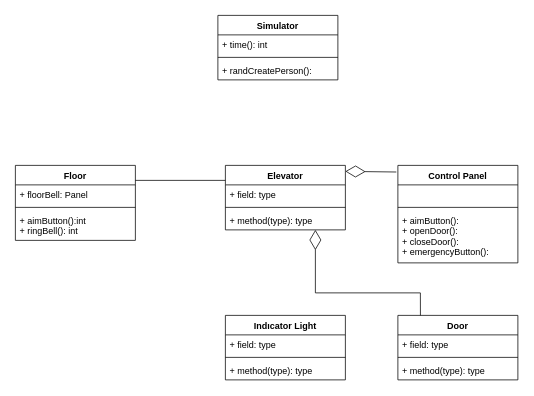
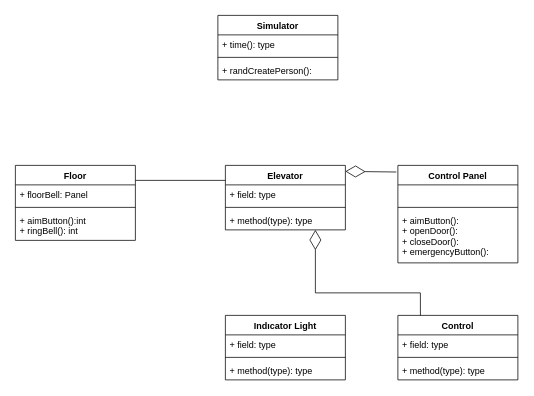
  <mxCell id="0" />
  <mxCell id="1" parent="0" />
  <mxCell id="2" value="Elevator" style="swimlane;fontStyle=1;align=center;verticalAlign=top;childLayout=stackLayout;horizontal=1;startSize=26;horizontalStack=0;resizeParent=1;resizeParentMax=0;resizeLast=0;collapsible=1;marginBottom=0;" parent="1" vertex="1"><mxGeometry x="300" y="220" width="160" height="86" as="geometry" /></mxCell>
  <mxCell id="3" value="+ field: type" style="text;strokeColor=none;fillColor=none;align=left;verticalAlign=top;spacingLeft=4;spacingRight=4;overflow=hidden;rotatable=0;points=[[0,0.5],[1,0.5]];portConstraint=eastwest;" parent="2" vertex="1"><mxGeometry y="26" width="160" height="26" as="geometry" /></mxCell>
  <mxCell id="4" value="" style="line;strokeWidth=1;fillColor=none;align=left;verticalAlign=middle;spacingTop=-1;spacingLeft=3;spacingRight=3;rotatable=0;labelPosition=right;points=[];portConstraint=eastwest;" parent="2" vertex="1"><mxGeometry y="52" width="160" height="8" as="geometry" /></mxCell>
  <mxCell id="5" value="+ method(type): type" style="text;strokeColor=none;fillColor=none;align=left;verticalAlign=top;spacingLeft=4;spacingRight=4;overflow=hidden;rotatable=0;points=[[0,0.5],[1,0.5]];portConstraint=eastwest;" parent="2" vertex="1"><mxGeometry y="60" width="160" height="26" as="geometry" /></mxCell>
- <mxCell id="6" value="Door" style="swimlane;fontStyle=1;align=center;verticalAlign=top;childLayout=stackLayout;horizontal=1;startSize=26;horizontalStack=0;resizeParent=1;resizeParentMax=0;resizeLast=0;collapsible=1;marginBottom=0;" parent="1" vertex="1"><mxGeometry x="530" y="420" width="160" height="86" as="geometry" /></mxCell>
+ <mxCell id="6" value="Control" style="swimlane;fontStyle=1;align=center;verticalAlign=top;childLayout=stackLayout;horizontal=1;startSize=26;horizontalStack=0;resizeParent=1;resizeParentMax=0;resizeLast=0;collapsible=1;marginBottom=0;" parent="1" vertex="1"><mxGeometry x="530" y="420" width="160" height="86" as="geometry" /></mxCell>
  <mxCell id="7" value="+ field: type" style="text;strokeColor=none;fillColor=none;align=left;verticalAlign=top;spacingLeft=4;spacingRight=4;overflow=hidden;rotatable=0;points=[[0,0.5],[1,0.5]];portConstraint=eastwest;" parent="6" vertex="1"><mxGeometry y="26" width="160" height="26" as="geometry" /></mxCell>
  <mxCell id="8" value="" style="line;strokeWidth=1;fillColor=none;align=left;verticalAlign=middle;spacingTop=-1;spacingLeft=3;spacingRight=3;rotatable=0;labelPosition=right;points=[];portConstraint=eastwest;" parent="6" vertex="1"><mxGeometry y="52" width="160" height="8" as="geometry" /></mxCell>
  <mxCell id="9" value="+ method(type): type" style="text;strokeColor=none;fillColor=none;align=left;verticalAlign=top;spacingLeft=4;spacingRight=4;overflow=hidden;rotatable=0;points=[[0,0.5],[1,0.5]];portConstraint=eastwest;" parent="6" vertex="1"><mxGeometry y="60" width="160" height="26" as="geometry" /></mxCell>
  <mxCell id="10" value="Indıcator Light" style="swimlane;fontStyle=1;align=center;verticalAlign=top;childLayout=stackLayout;horizontal=1;startSize=26;horizontalStack=0;resizeParent=1;resizeParentMax=0;resizeLast=0;collapsible=1;marginBottom=0;" parent="1" vertex="1"><mxGeometry x="300" y="420" width="160" height="86" as="geometry" /></mxCell>
  <mxCell id="11" value="+ field: type" style="text;strokeColor=none;fillColor=none;align=left;verticalAlign=top;spacingLeft=4;spacingRight=4;overflow=hidden;rotatable=0;points=[[0,0.5],[1,0.5]];portConstraint=eastwest;" parent="10" vertex="1"><mxGeometry y="26" width="160" height="26" as="geometry" /></mxCell>
  <mxCell id="12" value="" style="line;strokeWidth=1;fillColor=none;align=left;verticalAlign=middle;spacingTop=-1;spacingLeft=3;spacingRight=3;rotatable=0;labelPosition=right;points=[];portConstraint=eastwest;" parent="10" vertex="1"><mxGeometry y="52" width="160" height="8" as="geometry" /></mxCell>
  <mxCell id="13" value="+ method(type): type" style="text;strokeColor=none;fillColor=none;align=left;verticalAlign=top;spacingLeft=4;spacingRight=4;overflow=hidden;rotatable=0;points=[[0,0.5],[1,0.5]];portConstraint=eastwest;" parent="10" vertex="1"><mxGeometry y="60" width="160" height="26" as="geometry" /></mxCell>
  <mxCell id="14" value="Control Panel" style="swimlane;fontStyle=1;align=center;verticalAlign=top;childLayout=stackLayout;horizontal=1;startSize=26;horizontalStack=0;resizeParent=1;resizeParentMax=0;resizeLast=0;collapsible=1;marginBottom=0;" parent="1" vertex="1"><mxGeometry x="530" y="220" width="160" height="130" as="geometry" /></mxCell>
  <mxCell id="15" value=" " style="text;strokeColor=none;fillColor=none;align=left;verticalAlign=top;spacingLeft=4;spacingRight=4;overflow=hidden;rotatable=0;points=[[0,0.5],[1,0.5]];portConstraint=eastwest;" parent="14" vertex="1"><mxGeometry y="26" width="160" height="26" as="geometry" /></mxCell>
  <mxCell id="16" value="" style="line;strokeWidth=1;fillColor=none;align=left;verticalAlign=middle;spacingTop=-1;spacingLeft=3;spacingRight=3;rotatable=0;labelPosition=right;points=[];portConstraint=eastwest;" parent="14" vertex="1"><mxGeometry y="52" width="160" height="8" as="geometry" /></mxCell>
  <mxCell id="17" value="+ aimButton():&#10;+ openDoor():&#10;+ closeDoor():&#10;+ emergencyButton():" style="text;strokeColor=none;fillColor=none;align=left;verticalAlign=top;spacingLeft=4;spacingRight=4;overflow=hidden;rotatable=0;points=[[0,0.5],[1,0.5]];portConstraint=eastwest;" parent="14" vertex="1"><mxGeometry y="60" width="160" height="70" as="geometry" /></mxCell>
  <mxCell id="18" value="" style="endArrow=diamondThin;endFill=0;endSize=24;html=1;rounded=0;entryX=0.5;entryY=1;entryDx=0;entryDy=0;exitX=0.188;exitY=0;exitDx=0;exitDy=0;exitPerimeter=0;" parent="1" source="6" edge="1"><mxGeometry width="160" relative="1" as="geometry"><mxPoint x="420" y="420" as="sourcePoint" /><mxPoint x="420" y="306" as="targetPoint" /><Array as="points"><mxPoint x="560" y="390" /><mxPoint x="420" y="390" /></Array></mxGeometry></mxCell>
  <mxCell id="19" value="" style="endArrow=diamondThin;endFill=0;endSize=24;html=1;rounded=0;entryX=0.5;entryY=1;entryDx=0;entryDy=0;exitX=-0.013;exitY=0.068;exitDx=0;exitDy=0;exitPerimeter=0;" parent="1" source="14" edge="1"><mxGeometry width="160" relative="1" as="geometry"><mxPoint x="460" y="342" as="sourcePoint" /><mxPoint x="460" y="228" as="targetPoint" /></mxGeometry></mxCell>
  <mxCell id="20" value="Floor" style="swimlane;fontStyle=1;align=center;verticalAlign=top;childLayout=stackLayout;horizontal=1;startSize=26;horizontalStack=0;resizeParent=1;resizeParentMax=0;resizeLast=0;collapsible=1;marginBottom=0;" parent="1" vertex="1"><mxGeometry x="20" y="220" width="160" height="100" as="geometry" /></mxCell>
  <mxCell id="21" value="+ floorBell: Panel" style="text;strokeColor=none;fillColor=none;align=left;verticalAlign=top;spacingLeft=4;spacingRight=4;overflow=hidden;rotatable=0;points=[[0,0.5],[1,0.5]];portConstraint=eastwest;" parent="20" vertex="1"><mxGeometry y="26" width="160" height="26" as="geometry" /></mxCell>
  <mxCell id="22" value="" style="line;strokeWidth=1;fillColor=none;align=left;verticalAlign=middle;spacingTop=-1;spacingLeft=3;spacingRight=3;rotatable=0;labelPosition=right;points=[];portConstraint=eastwest;" parent="20" vertex="1"><mxGeometry y="52" width="160" height="8" as="geometry" /></mxCell>
  <mxCell id="23" value="+ aimButton():int&#10;+ ringBell(): int" style="text;strokeColor=none;fillColor=none;align=left;verticalAlign=top;spacingLeft=4;spacingRight=4;overflow=hidden;rotatable=0;points=[[0,0.5],[1,0.5]];portConstraint=eastwest;" parent="20" vertex="1"><mxGeometry y="60" width="160" height="40" as="geometry" /></mxCell>
  <mxCell id="24" value="" style="endArrow=none;html=1;rounded=0;" parent="1" edge="1"><mxGeometry relative="1" as="geometry"><mxPoint x="180" y="240" as="sourcePoint" /><mxPoint x="300" y="240" as="targetPoint" /></mxGeometry></mxCell>
  <mxCell id="25" value="Simulator" style="swimlane;fontStyle=1;align=center;verticalAlign=top;childLayout=stackLayout;horizontal=1;startSize=26;horizontalStack=0;resizeParent=1;resizeParentMax=0;resizeLast=0;collapsible=1;marginBottom=0;" parent="1" vertex="1"><mxGeometry x="290" y="20" width="160" height="86" as="geometry" /></mxCell>
- <mxCell id="26" value="+ time(): int" style="text;strokeColor=none;fillColor=none;align=left;verticalAlign=top;spacingLeft=4;spacingRight=4;overflow=hidden;rotatable=0;points=[[0,0.5],[1,0.5]];portConstraint=eastwest;" parent="25" vertex="1"><mxGeometry y="26" width="160" height="26" as="geometry" /></mxCell>
+ <mxCell id="26" value="+ time(): type" style="text;strokeColor=none;fillColor=none;align=left;verticalAlign=top;spacingLeft=4;spacingRight=4;overflow=hidden;rotatable=0;points=[[0,0.5],[1,0.5]];portConstraint=eastwest;" parent="25" vertex="1"><mxGeometry y="26" width="160" height="26" as="geometry" /></mxCell>
  <mxCell id="27" value="" style="line;strokeWidth=1;fillColor=none;align=left;verticalAlign=middle;spacingTop=-1;spacingLeft=3;spacingRight=3;rotatable=0;labelPosition=right;points=[];portConstraint=eastwest;" parent="25" vertex="1"><mxGeometry y="52" width="160" height="8" as="geometry" /></mxCell>
  <mxCell id="28" value="+ randCreatePerson():" style="text;strokeColor=none;fillColor=none;align=left;verticalAlign=top;spacingLeft=4;spacingRight=4;overflow=hidden;rotatable=0;points=[[0,0.5],[1,0.5]];portConstraint=eastwest;" parent="25" vertex="1"><mxGeometry y="60" width="160" height="26" as="geometry" /></mxCell>
